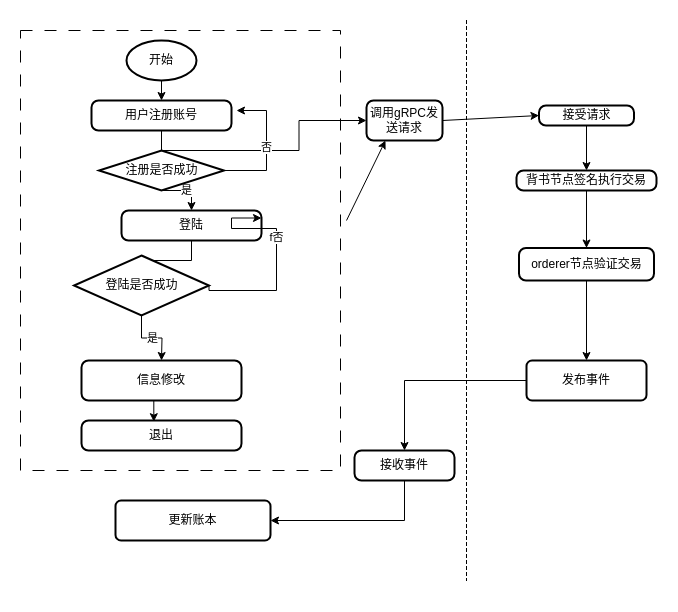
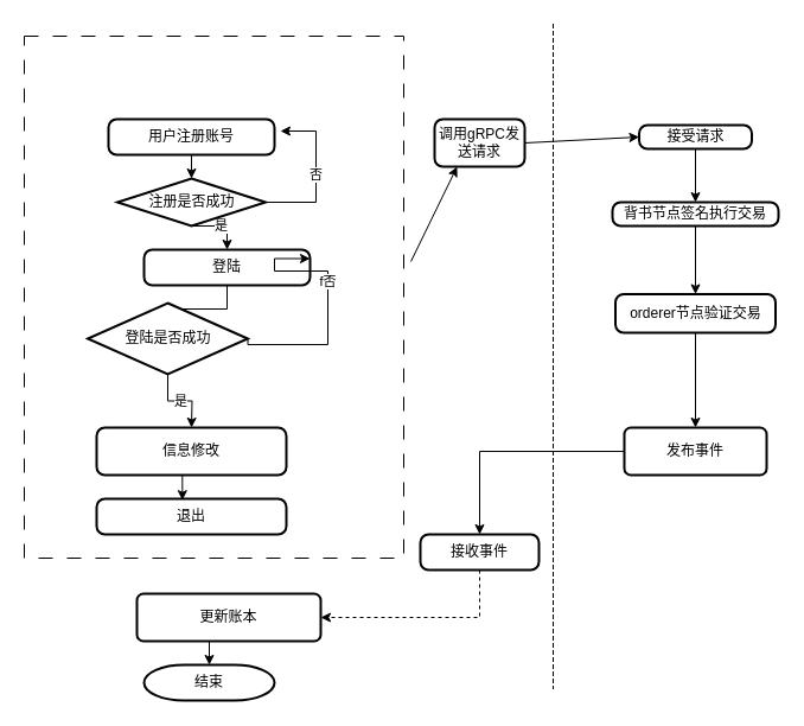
  <mxCell id="0" />
  <mxCell id="1" parent="0" />
  <mxCell id="2" value="" style="verticalLabelPosition=bottom;verticalAlign=top;html=1;shape=mxgraph.basic.rect;fillColor2=none;strokeWidth=1;size=20;indent=5;dashed=1;dashPattern=12 12;" vertex="1" parent="1"><mxGeometry x="20" y="30" width="320" height="440" as="geometry" /></mxCell>
- <mxCell id="3" style="edgeStyle=orthogonalEdgeStyle;rounded=0;orthogonalLoop=1;jettySize=auto;html=1;exitX=0.5;exitY=1;exitDx=0;exitDy=0;exitPerimeter=0;entryX=0.5;entryY=0;entryDx=0;entryDy=0;" edge="1" parent="1" source="4" target="6"><mxGeometry relative="1" as="geometry" /></mxCell>
- <mxCell id="4" value="开始" style="strokeWidth=2;html=1;shape=mxgraph.flowchart.start_1;whiteSpace=wrap;" vertex="1" parent="1"><mxGeometry x="126" y="40" width="70" height="40" as="geometry" /></mxCell>
- <mxCell id="5" style="edgeStyle=orthogonalEdgeStyle;rounded=0;orthogonalLoop=1;jettySize=auto;html=1;exitX=0.5;exitY=1;exitDx=0;exitDy=0;" edge="1" parent="1" source="6" target="20"><mxGeometry relative="1" as="geometry" /></mxCell>
+ <mxCell id="5" style="edgeStyle=orthogonalEdgeStyle;rounded=0;orthogonalLoop=1;jettySize=auto;html=1;exitX=0.5;exitY=1;exitDx=0;exitDy=0;entryX=0.5;entryY=0;entryDx=0;entryDy=0;entryPerimeter=0;" edge="1" parent="1" source="6" target="9"><mxGeometry relative="1" as="geometry" /></mxCell>
  <mxCell id="6" value="用户注册账号" style="rounded=1;whiteSpace=wrap;html=1;absoluteArcSize=1;arcSize=14;strokeWidth=2;" vertex="1" parent="1"><mxGeometry x="91" y="100" width="140" height="30" as="geometry" /></mxCell>
  <mxCell id="7" value="是" style="edgeStyle=orthogonalEdgeStyle;rounded=0;orthogonalLoop=1;jettySize=auto;html=1;exitX=0.5;exitY=1;exitDx=0;exitDy=0;exitPerimeter=0;entryX=0.5;entryY=0;entryDx=0;entryDy=0;" edge="1" parent="1" source="9" target="11"><mxGeometry relative="1" as="geometry" /></mxCell>
  <mxCell id="8" value="否" style="edgeStyle=orthogonalEdgeStyle;rounded=0;orthogonalLoop=1;jettySize=auto;html=1;exitX=1;exitY=0.5;exitDx=0;exitDy=0;exitPerimeter=0;" edge="1" parent="1" source="9"><mxGeometry relative="1" as="geometry"><mxPoint x="236" y="110" as="targetPoint" /><Array as="points"><mxPoint x="266" y="170" /><mxPoint x="266" y="110" /></Array></mxGeometry></mxCell>
  <mxCell id="9" value="注册是否成功" style="strokeWidth=2;html=1;shape=mxgraph.flowchart.decision;whiteSpace=wrap;" vertex="1" parent="1"><mxGeometry x="98.5" y="150" width="125" height="40" as="geometry" /></mxCell>
  <mxCell id="10" style="edgeStyle=orthogonalEdgeStyle;rounded=0;orthogonalLoop=1;jettySize=auto;html=1;exitX=0.5;exitY=1;exitDx=0;exitDy=0;entryX=0.5;entryY=0;entryDx=0;entryDy=0;entryPerimeter=0;" edge="1" parent="1" source="11" target="14"><mxGeometry relative="1" as="geometry" /></mxCell>
  <mxCell id="11" value="登陆" style="rounded=1;whiteSpace=wrap;html=1;absoluteArcSize=1;arcSize=14;strokeWidth=2;" vertex="1" parent="1"><mxGeometry x="121" y="210" width="140" height="30" as="geometry" /></mxCell>
  <mxCell id="12" value="是" style="edgeStyle=orthogonalEdgeStyle;rounded=0;orthogonalLoop=1;jettySize=auto;html=1;" edge="1" parent="1" source="14"><mxGeometry relative="1" as="geometry"><mxPoint x="161" y="360" as="targetPoint" /></mxGeometry></mxCell>
  <mxCell id="13" value="f否" style="edgeStyle=orthogonalEdgeStyle;rounded=0;orthogonalLoop=1;jettySize=auto;html=1;exitX=1;exitY=0.5;exitDx=0;exitDy=0;exitPerimeter=0;entryX=1;entryY=0.25;entryDx=0;entryDy=0;" edge="1" parent="1" source="14" target="11"><mxGeometry x="0.146" relative="1" as="geometry"><Array as="points"><mxPoint x="276" y="290" /><mxPoint x="276" y="228" /><mxPoint x="231" y="228" /></Array><mxPoint as="offset" /></mxGeometry></mxCell>
  <mxCell id="14" value="登陆是否成功" style="strokeWidth=2;html=1;shape=mxgraph.flowchart.decision;whiteSpace=wrap;" vertex="1" parent="1"><mxGeometry x="73.5" y="255" width="135" height="60" as="geometry" /></mxCell>
  <mxCell id="15" style="edgeStyle=orthogonalEdgeStyle;rounded=0;orthogonalLoop=1;jettySize=auto;html=1;exitX=0.5;exitY=1;exitDx=0;exitDy=0;entryX=0.452;entryY=0.04;entryDx=0;entryDy=0;entryPerimeter=0;" edge="1" parent="1" target="16"><mxGeometry relative="1" as="geometry"><mxPoint x="161" y="390" as="sourcePoint" /></mxGeometry></mxCell>
  <mxCell id="16" value="退出" style="rounded=1;whiteSpace=wrap;html=1;absoluteArcSize=1;arcSize=14;strokeWidth=2;" vertex="1" parent="1"><mxGeometry x="81" y="420" width="160" height="30" as="geometry" /></mxCell>
  <mxCell id="17" value="" style="shape=partialRectangle;fillColor=none;align=left;verticalAlign=middle;strokeColor=none;spacingLeft=34;rotatable=0;points=[[0,0.5],[1,0.5]];portConstraint=eastwest;dropTarget=0;dashed=1;dashPattern=12 12;" vertex="1" parent="1"><mxGeometry x="436" y="20" width="90" height="560" as="geometry" /></mxCell>
  <mxCell id="18" value="" style="shape=partialRectangle;top=0;left=0;bottom=0;fillColor=none;stokeWidth=1;dashed=1;align=left;verticalAlign=middle;spacingLeft=4;spacingRight=4;overflow=hidden;rotatable=0;points=[];portConstraint=eastwest;part=1;" vertex="1" connectable="0" parent="17"><mxGeometry width="30" height="560" as="geometry" /></mxCell>
  <mxCell id="19" style="rounded=0;orthogonalLoop=1;jettySize=auto;html=1;exitX=1;exitY=0.5;exitDx=0;exitDy=0;entryX=0;entryY=0.5;entryDx=0;entryDy=0;" edge="1" parent="1" source="20" target="22"><mxGeometry relative="1" as="geometry" /></mxCell>
  <mxCell id="20" value="调用gRPC发送请求" style="rounded=1;whiteSpace=wrap;html=1;absoluteArcSize=1;arcSize=14;strokeWidth=2;" vertex="1" parent="1"><mxGeometry x="366" y="100" width="76" height="40" as="geometry" /></mxCell>
  <mxCell id="21" style="edgeStyle=orthogonalEdgeStyle;rounded=0;orthogonalLoop=1;jettySize=auto;html=1;exitX=0.5;exitY=1;exitDx=0;exitDy=0;entryX=0.5;entryY=0;entryDx=0;entryDy=0;" edge="1" parent="1" source="22" target="24"><mxGeometry relative="1" as="geometry" /></mxCell>
  <mxCell id="22" value="接受请求" style="rounded=1;whiteSpace=wrap;html=1;absoluteArcSize=1;arcSize=14;strokeWidth=2;" vertex="1" parent="1"><mxGeometry x="538.5" y="105" width="95" height="20" as="geometry" /></mxCell>
  <mxCell id="23" style="edgeStyle=orthogonalEdgeStyle;rounded=0;orthogonalLoop=1;jettySize=auto;html=1;exitX=0.5;exitY=1;exitDx=0;exitDy=0;" edge="1" parent="1" source="24" target="25"><mxGeometry relative="1" as="geometry" /></mxCell>
  <mxCell id="24" value="背书节点签名执行交易" style="rounded=1;whiteSpace=wrap;html=1;absoluteArcSize=1;arcSize=14;strokeWidth=2;" vertex="1" parent="1"><mxGeometry x="516" y="170" width="140" height="20" as="geometry" /></mxCell>
  <mxCell id="25" value="orderer节点验证交易" style="rounded=1;whiteSpace=wrap;html=1;absoluteArcSize=1;arcSize=14;strokeWidth=2;" vertex="1" parent="1"><mxGeometry x="518.5" y="247.5" width="135" height="32.5" as="geometry" /></mxCell>
  <mxCell id="26" value="" style="edgeStyle=orthogonalEdgeStyle;rounded=0;orthogonalLoop=1;jettySize=auto;html=1;exitX=0.5;exitY=1;exitDx=0;exitDy=0;" edge="1" parent="1" source="25" target="30"><mxGeometry relative="1" as="geometry"><mxPoint x="581" y="380" as="sourcePoint" /></mxGeometry></mxCell>
  <mxCell id="27" value="信息修改" style="rounded=1;whiteSpace=wrap;html=1;absoluteArcSize=1;arcSize=14;strokeWidth=2;" vertex="1" parent="1"><mxGeometry x="81" y="360" width="160" height="40" as="geometry" /></mxCell>
  <mxCell id="28" value="" style="edgeStyle=none;orthogonalLoop=1;jettySize=auto;html=1;rounded=0;entryX=0.25;entryY=1;entryDx=0;entryDy=0;" edge="1" parent="1" target="20"><mxGeometry width="80" relative="1" as="geometry"><mxPoint x="346" y="220" as="sourcePoint" /><mxPoint x="426" y="220" as="targetPoint" /><Array as="points" /></mxGeometry></mxCell>
  <mxCell id="29" style="edgeStyle=orthogonalEdgeStyle;rounded=0;orthogonalLoop=1;jettySize=auto;html=1;exitX=0;exitY=0.5;exitDx=0;exitDy=0;" edge="1" parent="1" source="30" target="32"><mxGeometry relative="1" as="geometry" /></mxCell>
  <mxCell id="30" value="发布事件" style="rounded=1;whiteSpace=wrap;html=1;arcSize=14;strokeWidth=2;" vertex="1" parent="1"><mxGeometry x="526" y="360" width="120" height="40" as="geometry" /></mxCell>
- <mxCell id="31" style="edgeStyle=orthogonalEdgeStyle;rounded=0;orthogonalLoop=1;jettySize=auto;html=1;exitX=0.5;exitY=1;exitDx=0;exitDy=0;entryX=1;entryY=0.5;entryDx=0;entryDy=0;" edge="1" parent="1" source="32" target="34"><mxGeometry relative="1" as="geometry" /></mxCell>
+ <mxCell id="31" style="edgeStyle=orthogonalEdgeStyle;rounded=0;orthogonalLoop=1;jettySize=auto;html=1;exitX=0.5;exitY=1;exitDx=0;exitDy=0;entryX=1;entryY=0.5;entryDx=0;entryDy=0;dashed=1;" edge="1" parent="1" source="32" target="34"><mxGeometry relative="1" as="geometry" /></mxCell>
  <mxCell id="32" value="接收事件" style="rounded=1;whiteSpace=wrap;html=1;absoluteArcSize=1;arcSize=14;strokeWidth=2;" vertex="1" parent="1"><mxGeometry x="354" y="450" width="100" height="30" as="geometry" /></mxCell>
+ <mxCell id="33" style="edgeStyle=orthogonalEdgeStyle;rounded=0;orthogonalLoop=1;jettySize=auto;html=1;exitX=0.5;exitY=1;exitDx=0;exitDy=0;entryX=0.5;entryY=0;entryDx=0;entryDy=0;entryPerimeter=0;" edge="1" parent="1" source="34" target="35"><mxGeometry relative="1" as="geometry" /></mxCell>
  <mxCell id="34" value="更新账本" style="rounded=1;whiteSpace=wrap;html=1;arcSize=14;strokeWidth=2;" vertex="1" parent="1"><mxGeometry x="115" y="500" width="155" height="40" as="geometry" /></mxCell>
+ <mxCell id="35" value="结束" style="strokeWidth=2;html=1;shape=mxgraph.flowchart.terminator;whiteSpace=wrap;" vertex="1" parent="1"><mxGeometry x="121" y="560" width="110" height="30" as="geometry" /></mxCell>
